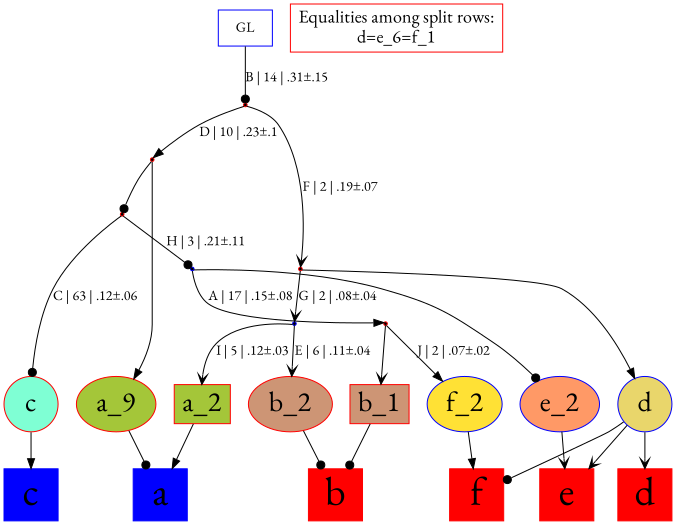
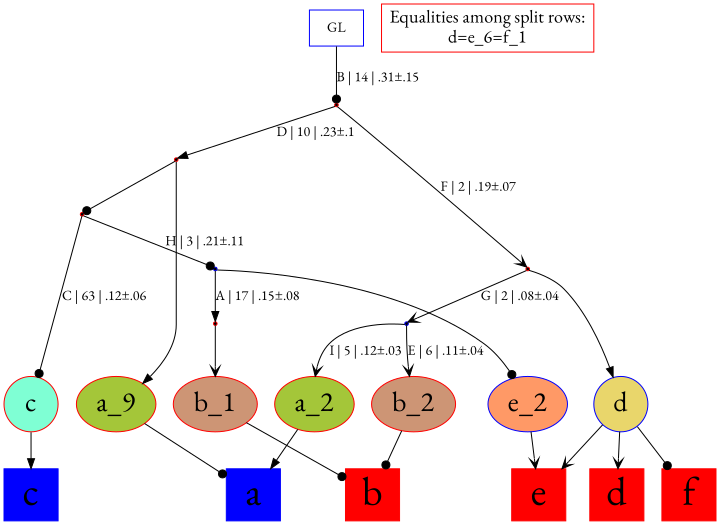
  digraph {
    fontname="EB Garamond"
    node [color=red fontname="EB Garamond" shape=oval style=filled]
    edge [arrowhead=dot fontname="EB Garamond"]
    n1 [fillcolor="#a4c639" fontsize=28 label=a_9]
-   n2 [fillcolor="#a4c639" fontsize=28 label=a_2 shape=box]
-   n3 [fillcolor="#cd9575" fontsize=28 label=b_1 shape=box]
+   n2 [fillcolor="#a4c639" fontsize=28 label=a_2]
+   n3 [fillcolor="#cd9575" fontsize=28 label=b_1]
    n4 [fillcolor="#cd9575" fontsize=28 label=b_2]
    n5 [fillcolor="#7fffd4" fontsize=28 label=c]
    n6 [color=blue fillcolor="#e9d66b" fontsize=28 label=d]
    n7 [color=blue fillcolor="#ff9966" fontsize=28 label=e_2]
-   n8 [color=blue fillcolor="#ffe135" fontsize=28 label=f_2]
    n9 [color=blue fontsize=40 label=a shape=box]
    n10 [fontsize=40 label=b shape=box]
    n11 [color=blue fontsize=40 label=c shape=box]
    n12 [fontsize=40 label=d shape=box]
    n13 [fontsize=40 label=e shape=box]
    n14 [fontsize=40 label=f shape=box]
    n15 [fontsize=18 label="Equalities among split rows:\nd=e_6=f_1\n" shape=box style=""]
    Int1 [fillcolor=black shape=point]
    Int2 [color=blue fillcolor=black shape=point]
    Int3 [color=blue fillcolor=black shape=point]
    Int4 [fillcolor=black shape=point]
    Int5 [fillcolor=black shape=point]
    Int6 [fillcolor=black shape=point]
    Int7 [fillcolor=black shape=point]
    n23 [color=blue fillcolor=white label=GL shape=box]
    subgraph sub_1 {
      rank=same
      n1
      n2
      n3
      n4
      n5
      n6
      n7
-     n8
    }
    n1 -> n9
    n2 -> n9 [arrowhead=normal]
    n3 -> n10
    n4 -> n10
    n5 -> n11 [arrowhead=normal]
    n6 -> n12 [arrowhead=vee]
    n6 -> n13 [arrowhead=vee]
    n6 -> n14
    n7 -> n13 [arrowhead=vee]
-   n8 -> n14 [arrowhead=normal]
    Int1 -> n3 [arrowhead=vee]
-   Int1 -> n8 [arrowhead=normal label="J | 2 | .07±.02"]
    Int2 -> n7
    Int2 -> Int1 [arrowhead=normal label="A | 17 | .15±.08"]
    Int3 -> n2 [arrowhead=vee label="I | 5 | .12±.03"]
    Int3 -> n4 [arrowhead=vee label="E | 6 | .11±.04"]
    Int4 -> n6 [arrowhead=normal]
    Int4 -> Int3 [arrowhead=vee label="G | 2 | .08±.04"]
    Int5 -> n5 [label="C | 63 | .12±.06"]
    Int5 -> Int2 [label="H | 3 | .21±.11"]
    Int6 -> n1 [arrowhead=normal]
    Int6 -> Int5
    Int7 -> Int4 [arrowhead=vee label="F | 2 | .19±.07"]
    Int7 -> Int6 [arrowhead=normal label="D | 10 | .23±.1"]
    n23 -> Int7 [label="B | 14 | .31±.15"]
  }
